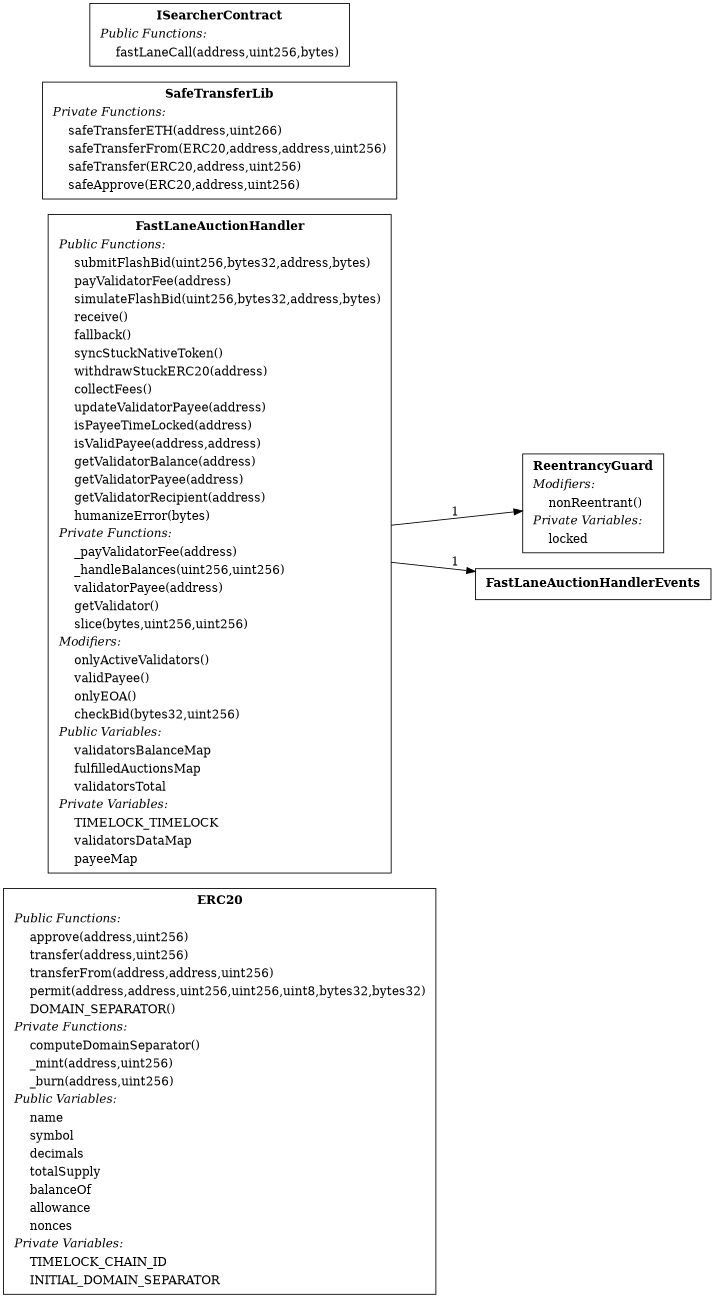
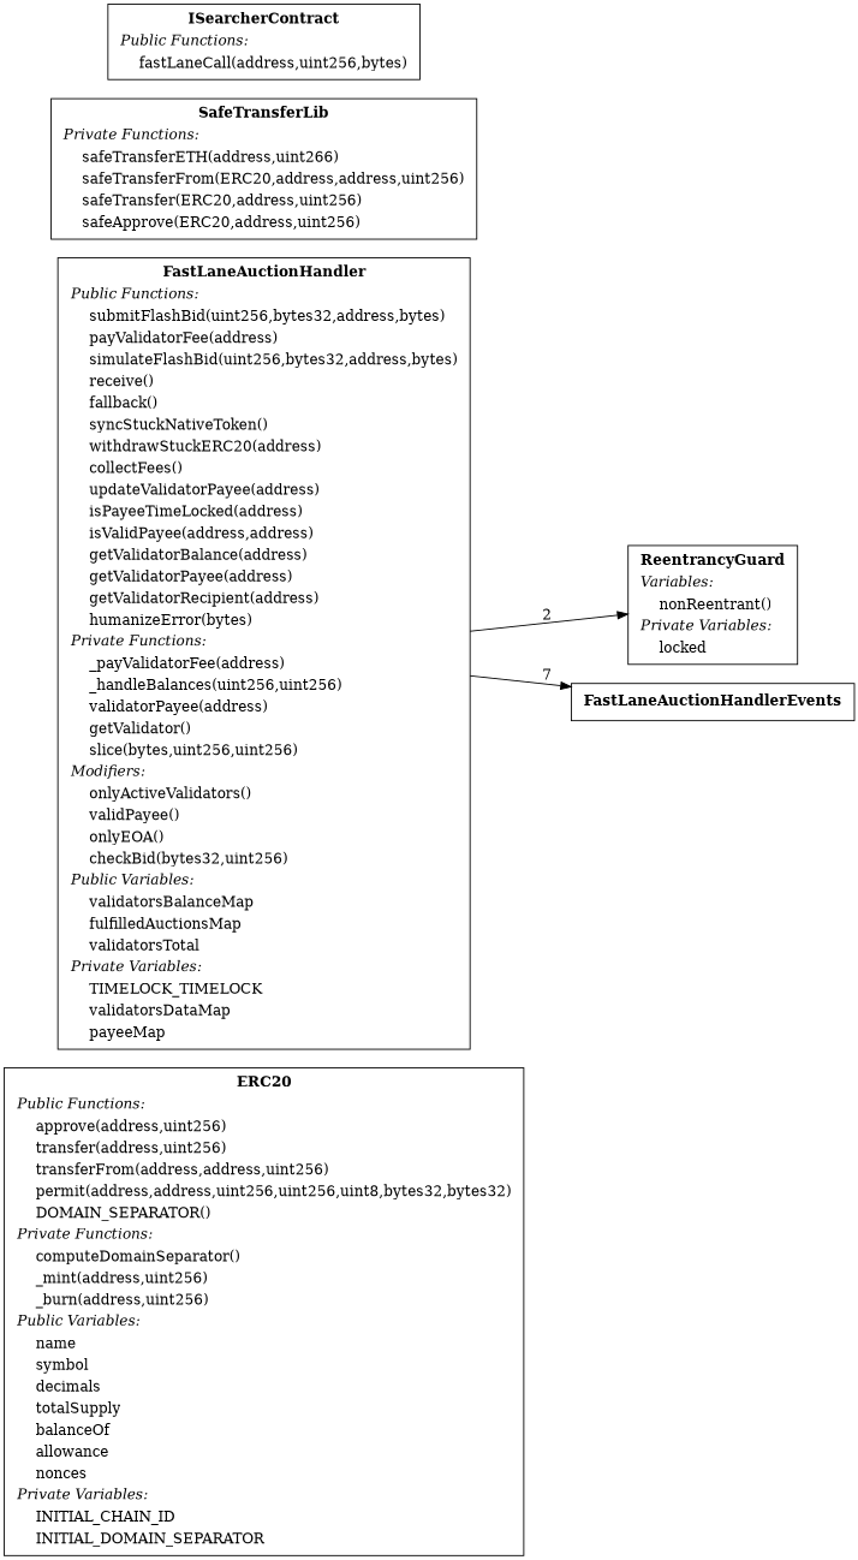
  digraph {
    rankdir=LR
    node [shape=box]
-   n1 [label=< <TABLE border="0"><TR><TD align="center"><B>ERC20</B></TD></TR><TR><TD align="left"><I>Public Functions:</I></TD></TR><TR><TD align="left">    approve(address,uint256)</TD></TR><TR><TD align="left">    transfer(address,uint256)</TD></TR><TR><TD align="left">    transferFrom(address,address,uint256)</TD></TR><TR><TD align="left">    permit(address,address,uint256,uint256,uint8,bytes32,bytes32)</TD></TR><TR><TD align="left">    DOMAIN_SEPARATOR()</TD></TR><TR><TD align="left"><I>Private Functions:</I></TD></TR><TR><TD align="left">    computeDomainSeparator()</TD></TR><TR><TD align="left">    _mint(address,uint256)</TD></TR><TR><TD align="left">    _burn(address,uint256)</TD></TR><TR><TD align="left"><I>Public Variables:</I></TD></TR><TR><TD align="left">    name</TD></TR><TR><TD align="left">    symbol</TD></TR><TR><TD align="left">    decimals</TD></TR><TR><TD align="left">    totalSupply</TD></TR><TR><TD align="left">    balanceOf</TD></TR><TR><TD align="left">    allowance</TD></TR><TR><TD align="left">    nonces</TD></TR><TR><TD align="left"><I>Private Variables:</I></TD></TR><TR><TD align="left">    TIMELOCK_CHAIN_ID</TD></TR><TR><TD align="left">    INITIAL_DOMAIN_SEPARATOR</TD></TR></TABLE> >]
-   n2 [label=< <TABLE border="0"><TR><TD align="center"><B>ReentrancyGuard</B></TD></TR><TR><TD align="left"><I>Modifiers:</I></TD></TR><TR><TD align="left">    nonReentrant()</TD></TR><TR><TD align="left"><I>Private Variables:</I></TD></TR><TR><TD align="left">    locked</TD></TR></TABLE> >]
+   n1 [label=< <TABLE border="0"><TR><TD align="center"><B>ERC20</B></TD></TR><TR><TD align="left"><I>Public Functions:</I></TD></TR><TR><TD align="left">    approve(address,uint256)</TD></TR><TR><TD align="left">    transfer(address,uint256)</TD></TR><TR><TD align="left">    transferFrom(address,address,uint256)</TD></TR><TR><TD align="left">    permit(address,address,uint256,uint256,uint8,bytes32,bytes32)</TD></TR><TR><TD align="left">    DOMAIN_SEPARATOR()</TD></TR><TR><TD align="left"><I>Private Functions:</I></TD></TR><TR><TD align="left">    computeDomainSeparator()</TD></TR><TR><TD align="left">    _mint(address,uint256)</TD></TR><TR><TD align="left">    _burn(address,uint256)</TD></TR><TR><TD align="left"><I>Public Variables:</I></TD></TR><TR><TD align="left">    name</TD></TR><TR><TD align="left">    symbol</TD></TR><TR><TD align="left">    decimals</TD></TR><TR><TD align="left">    totalSupply</TD></TR><TR><TD align="left">    balanceOf</TD></TR><TR><TD align="left">    allowance</TD></TR><TR><TD align="left">    nonces</TD></TR><TR><TD align="left"><I>Private Variables:</I></TD></TR><TR><TD align="left">    INITIAL_CHAIN_ID</TD></TR><TR><TD align="left">    INITIAL_DOMAIN_SEPARATOR</TD></TR></TABLE> >]
+   n2 [label=< <TABLE border="0"><TR><TD align="center"><B>ReentrancyGuard</B></TD></TR><TR><TD align="left"><I>Variables:</I></TD></TR><TR><TD align="left">    nonReentrant()</TD></TR><TR><TD align="left"><I>Private Variables:</I></TD></TR><TR><TD align="left">    locked</TD></TR></TABLE> >]
    n3 [label=< <TABLE border="0"><TR><TD align="center"><B>SafeTransferLib</B></TD></TR><TR><TD align="left"><I>Private Functions:</I></TD></TR><TR><TD align="left">    safeTransferETH(address,uint266)</TD></TR><TR><TD align="left">    safeTransferFrom(ERC20,address,address,uint256)</TD></TR><TR><TD align="left">    safeTransfer(ERC20,address,uint256)</TD></TR><TR><TD align="left">    safeApprove(ERC20,address,uint256)</TD></TR></TABLE> >]
    n4 [label=< <TABLE border="0"><TR><TD align="center"><B>FastLaneAuctionHandlerEvents</B></TD></TR></TABLE> >]
    n5 [label=< <TABLE border="0"><TR><TD align="center"><B>ISearcherContract</B></TD></TR><TR><TD align="left"><I>Public Functions:</I></TD></TR><TR><TD align="left">    fastLaneCall(address,uint256,bytes)</TD></TR></TABLE> >]
    n6 [label=< <TABLE border="0"><TR><TD align="center"><B>FastLaneAuctionHandler</B></TD></TR><TR><TD align="left"><I>Public Functions:</I></TD></TR><TR><TD align="left">    submitFlashBid(uint256,bytes32,address,bytes)</TD></TR><TR><TD align="left">    payValidatorFee(address)</TD></TR><TR><TD align="left">    simulateFlashBid(uint256,bytes32,address,bytes)</TD></TR><TR><TD align="left">    receive()</TD></TR><TR><TD align="left">    fallback()</TD></TR><TR><TD align="left">    syncStuckNativeToken()</TD></TR><TR><TD align="left">    withdrawStuckERC20(address)</TD></TR><TR><TD align="left">    collectFees()</TD></TR><TR><TD align="left">    updateValidatorPayee(address)</TD></TR><TR><TD align="left">    isPayeeTimeLocked(address)</TD></TR><TR><TD align="left">    isValidPayee(address,address)</TD></TR><TR><TD align="left">    getValidatorBalance(address)</TD></TR><TR><TD align="left">    getValidatorPayee(address)</TD></TR><TR><TD align="left">    getValidatorRecipient(address)</TD></TR><TR><TD align="left">    humanizeError(bytes)</TD></TR><TR><TD align="left"><I>Private Functions:</I></TD></TR><TR><TD align="left">    _payValidatorFee(address)</TD></TR><TR><TD align="left">    _handleBalances(uint256,uint256)</TD></TR><TR><TD align="left">    validatorPayee(address)</TD></TR><TR><TD align="left">    getValidator()</TD></TR><TR><TD align="left">    slice(bytes,uint256,uint256)</TD></TR><TR><TD align="left"><I>Modifiers:</I></TD></TR><TR><TD align="left">    onlyActiveValidators()</TD></TR><TR><TD align="left">    validPayee()</TD></TR><TR><TD align="left">    onlyEOA()</TD></TR><TR><TD align="left">    checkBid(bytes32,uint256)</TD></TR><TR><TD align="left"><I>Public Variables:</I></TD></TR><TR><TD align="left">    validatorsBalanceMap</TD></TR><TR><TD align="left">    fulfilledAuctionsMap</TD></TR><TR><TD align="left">    validatorsTotal</TD></TR><TR><TD align="left"><I>Private Variables:</I></TD></TR><TR><TD align="left">    TIMELOCK_TIMELOCK</TD></TR><TR><TD align="left">    validatorsDataMap</TD></TR><TR><TD align="left">    payeeMap</TD></TR></TABLE> >]
-   n6 -> n2 [label=1]
-   n6 -> n4 [label=1]
+   n6 -> n2 [label=2]
+   n6 -> n4 [label=7]
  }
